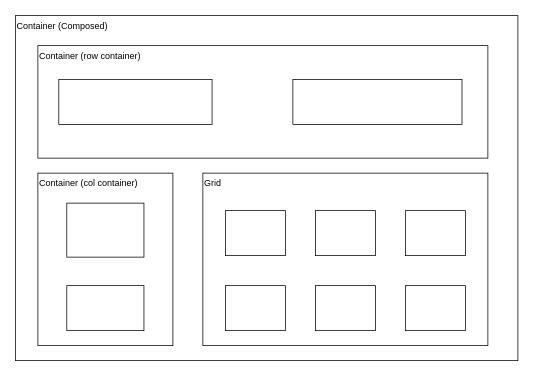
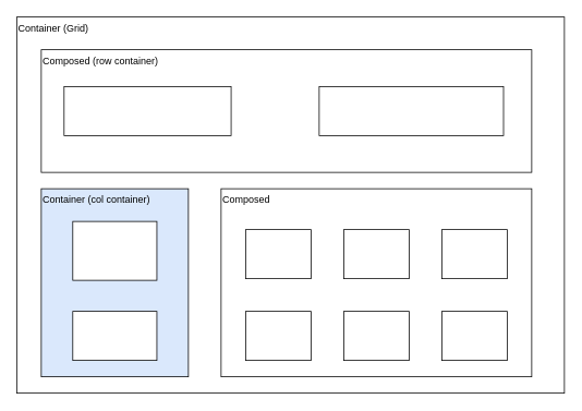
  <mxCell id="0" />
  <mxCell id="1" parent="0" />
- <mxCell id="2" value="Container (Composed)" style="whiteSpace=wrap;html=1;align=left;verticalAlign=top;" vertex="1" parent="1"><mxGeometry x="20" y="20" width="670" height="460" as="geometry" /></mxCell>
+ <mxCell id="2" value="Container (Grid)" style="whiteSpace=wrap;html=1;align=left;verticalAlign=top;" vertex="1" parent="1"><mxGeometry x="20" y="20" width="670" height="460" as="geometry" /></mxCell>
  <mxCell id="3" value="" style="group" vertex="1" connectable="0" parent="1"><mxGeometry x="50" y="60" width="600" height="150" as="geometry" /></mxCell>
- <mxCell id="4" value="Container (row container)" style="whiteSpace=wrap;html=1;align=left;verticalAlign=top;" vertex="1" parent="3"><mxGeometry width="600" height="150" as="geometry" /></mxCell>
+ <mxCell id="4" value="Composed (row container)" style="whiteSpace=wrap;html=1;align=left;verticalAlign=top;" vertex="1" parent="3"><mxGeometry width="600" height="150" as="geometry" /></mxCell>
  <mxCell id="5" value="" style="whiteSpace=wrap;html=1;" vertex="1" parent="3"><mxGeometry x="27.91" y="45" width="204.348" height="60" as="geometry" /></mxCell>
  <mxCell id="6" value="" style="whiteSpace=wrap;html=1;" vertex="1" parent="3"><mxGeometry x="340.003" y="45" width="225.503" height="60" as="geometry" /></mxCell>
  <mxCell id="7" value="" style="group" vertex="1" connectable="0" parent="1"><mxGeometry x="50" y="230" width="180" height="230" as="geometry" /></mxCell>
- <mxCell id="8" value="Container (col container)" style="whiteSpace=wrap;html=1;align=left;verticalAlign=top;" vertex="1" parent="7"><mxGeometry width="180" height="230" as="geometry" /></mxCell>
+ <mxCell id="8" value="Container (col container)" style="whiteSpace=wrap;html=1;align=left;verticalAlign=top;fillColor=#dae8fc;" vertex="1" parent="7"><mxGeometry width="180" height="230" as="geometry" /></mxCell>
  <mxCell id="9" value="" style="whiteSpace=wrap;html=1;" vertex="1" parent="7"><mxGeometry x="38.573" y="40" width="102.857" height="72" as="geometry" /></mxCell>
  <mxCell id="10" value="" style="whiteSpace=wrap;html=1;" vertex="1" parent="7"><mxGeometry x="38.573" y="150" width="102.857" height="60" as="geometry" /></mxCell>
- <mxCell id="11" value="Grid" style="whiteSpace=wrap;html=1;align=left;verticalAlign=top;" vertex="1" parent="1"><mxGeometry x="270" y="230" width="380" height="230" as="geometry" /></mxCell>
+ <mxCell id="11" value="Composed" style="whiteSpace=wrap;html=1;align=left;verticalAlign=top;" vertex="1" parent="1"><mxGeometry x="270" y="230" width="380" height="230" as="geometry" /></mxCell>
  <mxCell id="12" value="" style="whiteSpace=wrap;html=1;" vertex="1" parent="1"><mxGeometry x="300" y="280" width="80" height="60" as="geometry" /></mxCell>
  <mxCell id="13" value="" style="whiteSpace=wrap;html=1;" vertex="1" parent="1"><mxGeometry x="420" y="280" width="80" height="60" as="geometry" /></mxCell>
  <mxCell id="14" value="" style="whiteSpace=wrap;html=1;" vertex="1" parent="1"><mxGeometry x="540" y="280" width="80" height="60" as="geometry" /></mxCell>
  <mxCell id="15" value="" style="whiteSpace=wrap;html=1;" vertex="1" parent="1"><mxGeometry x="300" y="380" width="80" height="60" as="geometry" /></mxCell>
  <mxCell id="16" value="" style="whiteSpace=wrap;html=1;" vertex="1" parent="1"><mxGeometry x="420" y="380" width="80" height="60" as="geometry" /></mxCell>
  <mxCell id="17" value="" style="whiteSpace=wrap;html=1;" vertex="1" parent="1"><mxGeometry x="540" y="380" width="80" height="60" as="geometry" /></mxCell>
